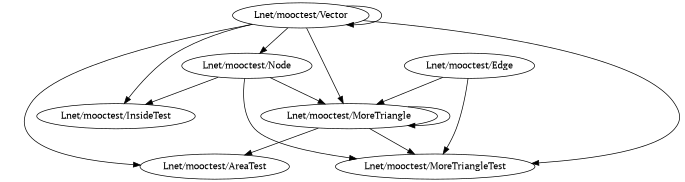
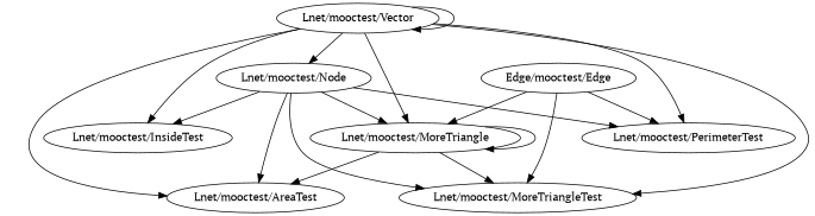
  digraph {
    fontname="PT Serif"
    node [fontname="PT Serif"]
    edge [fontname="PT Serif"]
    "Lnet/mooctest/MoreTriangle"
    "Lnet/mooctest/MoreTriangleTest"
    "Lnet/mooctest/AreaTest"
    "Lnet/mooctest/Vector"
+   "Lnet/mooctest/PerimeterTest"
    "Lnet/mooctest/InsideTest"
    "Lnet/mooctest/Node"
-   "Lnet/mooctest/Edge"
+   "Lnet/mooctest/Edge" [label="Edge/mooctest/Edge"]
    "Lnet/mooctest/MoreTriangle" -> "Lnet/mooctest/MoreTriangle"
    "Lnet/mooctest/MoreTriangle" -> "Lnet/mooctest/MoreTriangleTest"
    "Lnet/mooctest/MoreTriangle" -> "Lnet/mooctest/AreaTest"
    "Lnet/mooctest/Vector" -> "Lnet/mooctest/MoreTriangle"
    "Lnet/mooctest/Vector" -> "Lnet/mooctest/MoreTriangleTest"
    "Lnet/mooctest/Vector" -> "Lnet/mooctest/AreaTest"
    "Lnet/mooctest/Vector" -> "Lnet/mooctest/Vector"
+   "Lnet/mooctest/Vector" -> "Lnet/mooctest/PerimeterTest"
    "Lnet/mooctest/Vector" -> "Lnet/mooctest/InsideTest"
    "Lnet/mooctest/Vector" -> "Lnet/mooctest/Node"
    "Lnet/mooctest/Node" -> "Lnet/mooctest/MoreTriangle"
    "Lnet/mooctest/Node" -> "Lnet/mooctest/MoreTriangleTest"
+   "Lnet/mooctest/Node" -> "Lnet/mooctest/AreaTest"
+   "Lnet/mooctest/Node" -> "Lnet/mooctest/PerimeterTest"
    "Lnet/mooctest/Node" -> "Lnet/mooctest/InsideTest"
    "Lnet/mooctest/Edge" -> "Lnet/mooctest/MoreTriangle"
    "Lnet/mooctest/Edge" -> "Lnet/mooctest/MoreTriangleTest"
+   "Lnet/mooctest/Edge" -> "Lnet/mooctest/PerimeterTest"
  }
